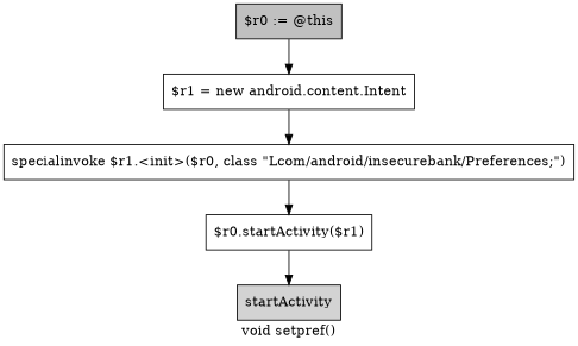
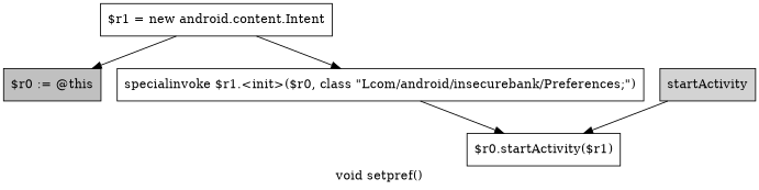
  digraph {
    label="void setpref()"
    node [shape=box]
    n1 [fillcolor=gray label="$r0 := @this" style=filled]
    n2 [label="$r1 = new android.content.Intent"]
    n3 [label="specialinvoke $r1.<init>($r0, class \"Lcom/android/insecurebank/Preferences;\")"]
    n4 [label="$r0.startActivity($r1)"]
    n5 [fillcolor=lightgray label=startActivity style=filled]
-   n1 -> n2
+   n2 -> n1
    n2 -> n3
    n3 -> n4
-   n4 -> n5
+   n5 -> n4
  }
